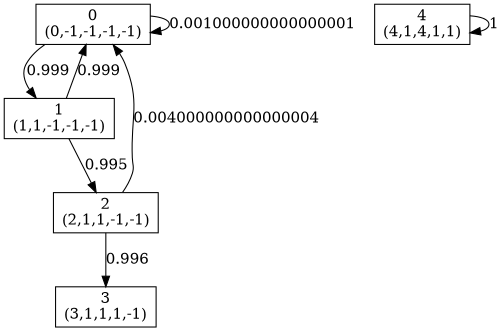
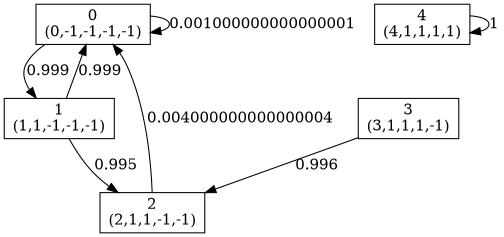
  digraph {
    node [shape=box]
    n1 [label="0\n(0,-1,-1,-1,-1)"]
    n2 [label="1\n(1,1,-1,-1,-1)"]
    n3 [label="2\n(2,1,1,-1,-1)"]
    n4 [label="3\n(3,1,1,1,-1)"]
-   n5 [label="4\n(4,1,4,1,1)"]
+   n5 [label="4\n(4,1,1,1,1)"]
    n1 -> n1 [label=0.001000000000000001]
    n1 -> n2 [label=0.999]
    n2 -> n1 [label=0.999]
    n2 -> n3 [label=0.995]
    n3 -> n1 [label=0.004000000000000004]
-   n3 -> n4 [label=0.996]
+   n4 -> n3 [label=0.996]
    n5 -> n5 [label=1]
  }
